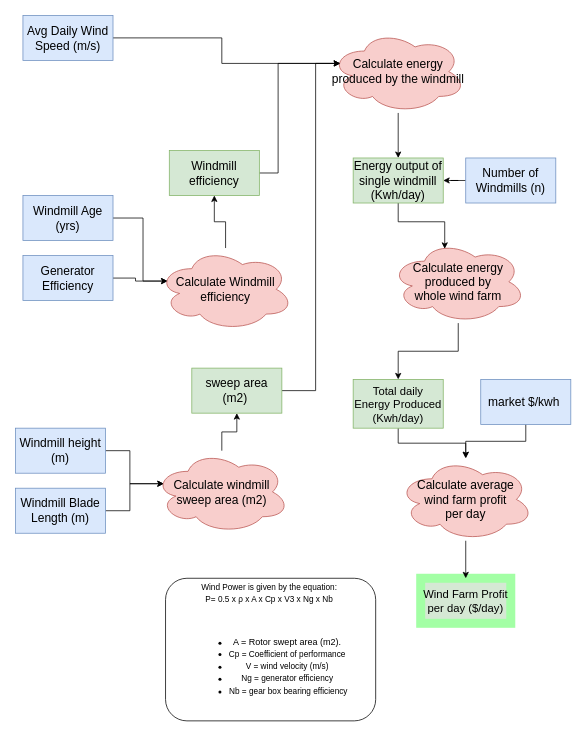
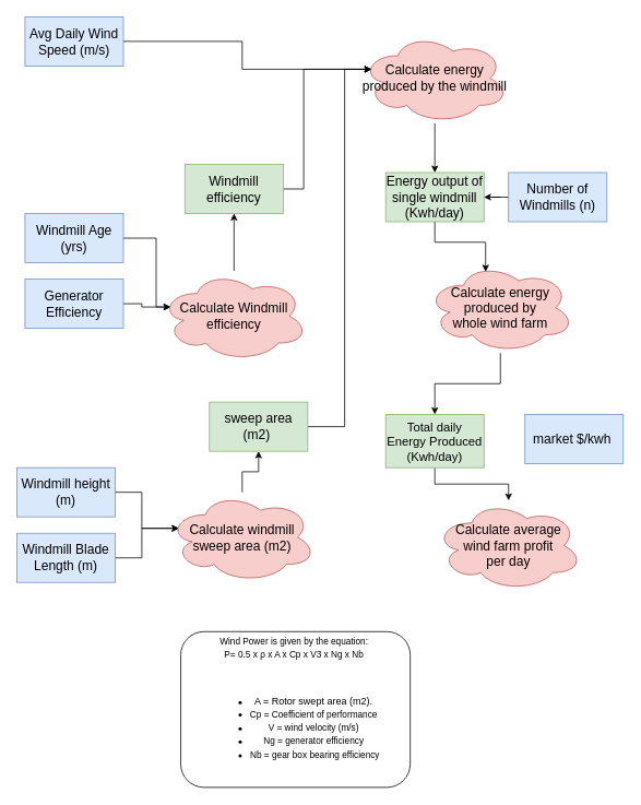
  <mxCell id="0" />
  <mxCell id="1" parent="0" />
  <mxCell id="2" style="edgeStyle=orthogonalEdgeStyle;rounded=0;orthogonalLoop=1;jettySize=auto;html=1;entryX=0.07;entryY=0.4;entryDx=0;entryDy=0;entryPerimeter=0;" edge="1" parent="1" source="3" target="19"><mxGeometry relative="1" as="geometry" /></mxCell>
  <mxCell id="3" value="Avg Daily Wind Speed (m/s)" style="rounded=0;whiteSpace=wrap;html=1;fontSize=16;fillColor=#dae8fc;strokeColor=#6c8ebf;" vertex="1" parent="1"><mxGeometry x="30" y="20" width="120" height="60" as="geometry" /></mxCell>
  <mxCell id="4" style="edgeStyle=orthogonalEdgeStyle;rounded=0;orthogonalLoop=1;jettySize=auto;html=1;" edge="1" parent="1" source="5" target="28"><mxGeometry relative="1" as="geometry" /></mxCell>
  <mxCell id="5" value="Number of Windmills (n)" style="rounded=0;whiteSpace=wrap;html=1;fontSize=16;fillColor=#dae8fc;strokeColor=#6c8ebf;" vertex="1" parent="1"><mxGeometry x="620" y="210" width="120" height="60" as="geometry" /></mxCell>
  <mxCell id="6" style="edgeStyle=orthogonalEdgeStyle;rounded=0;orthogonalLoop=1;jettySize=auto;html=1;entryX=0.07;entryY=0.4;entryDx=0;entryDy=0;entryPerimeter=0;" edge="1" parent="1" source="7" target="13"><mxGeometry relative="1" as="geometry" /></mxCell>
  <mxCell id="7" value="Windmill height (m)" style="rounded=0;whiteSpace=wrap;html=1;fontSize=16;fillColor=#dae8fc;strokeColor=#6c8ebf;" vertex="1" parent="1"><mxGeometry x="20" y="570" width="120" height="60" as="geometry" /></mxCell>
  <mxCell id="8" style="edgeStyle=orthogonalEdgeStyle;rounded=0;orthogonalLoop=1;jettySize=auto;html=1;entryX=0.07;entryY=0.4;entryDx=0;entryDy=0;entryPerimeter=0;" edge="1" parent="1" source="9" target="13"><mxGeometry relative="1" as="geometry" /></mxCell>
  <mxCell id="9" value="Windmill Blade Length (m)" style="rounded=0;whiteSpace=wrap;html=1;fontSize=16;fillColor=#dae8fc;strokeColor=#6c8ebf;" vertex="1" parent="1"><mxGeometry x="20" y="650" width="120" height="60" as="geometry" /></mxCell>
  <mxCell id="10" style="edgeStyle=orthogonalEdgeStyle;rounded=0;orthogonalLoop=1;jettySize=auto;html=1;entryX=0.07;entryY=0.4;entryDx=0;entryDy=0;entryPerimeter=0;" edge="1" parent="1" source="11" target="17"><mxGeometry relative="1" as="geometry"><Array as="points"><mxPoint x="190" y="290" /><mxPoint x="190" y="374" /></Array></mxGeometry></mxCell>
  <mxCell id="11" value="Windmill Age (yrs)" style="rounded=0;whiteSpace=wrap;html=1;fontSize=16;fillColor=#dae8fc;strokeColor=#6c8ebf;" vertex="1" parent="1"><mxGeometry x="30" y="260" width="120" height="60" as="geometry" /></mxCell>
  <mxCell id="12" style="edgeStyle=orthogonalEdgeStyle;rounded=0;orthogonalLoop=1;jettySize=auto;html=1;" edge="1" parent="1" source="13" target="24"><mxGeometry relative="1" as="geometry" /></mxCell>
  <mxCell id="13" value="Calculate windmill &lt;br&gt;sweep area (m2)" style="ellipse;shape=cloud;whiteSpace=wrap;html=1;fontSize=16;fillColor=#f8cecc;strokeColor=#b85450;" vertex="1" parent="1"><mxGeometry x="205" y="600" width="180" height="110" as="geometry" /></mxCell>
  <mxCell id="14" style="edgeStyle=orthogonalEdgeStyle;rounded=0;orthogonalLoop=1;jettySize=auto;html=1;entryX=0.07;entryY=0.4;entryDx=0;entryDy=0;entryPerimeter=0;" edge="1" parent="1" source="15" target="17"><mxGeometry relative="1" as="geometry" /></mxCell>
  <mxCell id="15" value="Generator Efficiency" style="rounded=0;whiteSpace=wrap;html=1;fontSize=16;fillColor=#dae8fc;strokeColor=#6c8ebf;" vertex="1" parent="1"><mxGeometry x="30" y="340" width="120" height="60" as="geometry" /></mxCell>
  <mxCell id="16" style="edgeStyle=orthogonalEdgeStyle;rounded=0;orthogonalLoop=1;jettySize=auto;html=1;" edge="1" parent="1" source="17" target="26"><mxGeometry relative="1" as="geometry" /></mxCell>
- <mxCell id="17" value="Calculate Windmill efficiency" style="ellipse;shape=cloud;whiteSpace=wrap;html=1;fontSize=16;fillColor=#f8cecc;strokeColor=#b85450;" vertex="1" parent="1"><mxGeometry x="210" y="330" width="180" height="110" as="geometry" /></mxCell>
+ <mxCell id="17" value="Calculate Windmill efficiency" style="ellipse;shape=cloud;whiteSpace=wrap;html=1;fontSize=16;fillColor=#f8cecc;strokeColor=#b85450;" vertex="1" parent="1"><mxGeometry x="195" y="330" width="180" height="110" as="geometry" /></mxCell>
  <mxCell id="18" style="edgeStyle=orthogonalEdgeStyle;rounded=0;orthogonalLoop=1;jettySize=auto;html=1;entryX=0.5;entryY=0;entryDx=0;entryDy=0;" edge="1" parent="1" source="19" target="28"><mxGeometry relative="1" as="geometry" /></mxCell>
  <mxCell id="19" value="Calculate energy produced by the windmill" style="ellipse;shape=cloud;whiteSpace=wrap;html=1;fontSize=16;fillColor=#f8cecc;strokeColor=#b85450;" vertex="1" parent="1"><mxGeometry x="440" y="40" width="180" height="110" as="geometry" /></mxCell>
  <mxCell id="20" value="&lt;p style=&quot;line-height: 1.38; margin-top: 0pt; margin-bottom: 0pt; font-size: 11px;&quot; dir=&quot;ltr&quot;&gt;&lt;font style=&quot;font-size: 11px;&quot;&gt;Wind Power is given by the equation:&amp;nbsp;&lt;/font&gt;&lt;/p&gt;&lt;font style=&quot;border-color: var(--border-color); font-size: 11px;&quot;&gt;P= 0.5 x ρ x A x Cp x V3 x Ng x Nb&amp;nbsp;&lt;/font&gt;&lt;p style=&quot;border-color: var(--border-color);&quot;&gt;&lt;/p&gt;&lt;span style=&quot;border-color: var(--border-color); font-variant-numeric: normal; font-variant-east-asian: normal; background-color: transparent; font-family: Arial; vertical-align: baseline;&quot;&gt;&lt;/span&gt;&lt;p style=&quot;line-height: 1.38; margin-top: 0pt; margin-bottom: 0pt; font-size: 11px;&quot; dir=&quot;ltr&quot;&gt;&lt;font style=&quot;font-size: 11px;&quot;&gt;&amp;nbsp;&lt;/font&gt;&lt;/p&gt;&lt;p style=&quot;line-height: 1.38; margin-top: 0pt; margin-bottom: 0pt;&quot; dir=&quot;ltr&quot;&gt;&lt;font style=&quot;font-size: 11px;&quot;&gt;&lt;br&gt;&lt;/font&gt;&lt;/p&gt;&lt;p style=&quot;line-height:1.38;margin-top:0pt;margin-bottom:0pt;&quot; dir=&quot;ltr&quot;&gt;&lt;/p&gt;&lt;ul style=&quot;margin-top:0;margin-bottom:0;padding-inline-start:48px;&quot;&gt;&lt;li aria-level=&quot;1&quot; style=&quot;list-style-type: disc; font-family: Arial; background-color: transparent; font-variant-numeric: normal; font-variant-east-asian: normal; vertical-align: baseline;&quot; dir=&quot;ltr&quot;&gt;A = Rotor swept area (m2).&amp;nbsp;&lt;p role=&quot;presentation&quot; style=&quot;line-height:1.38;margin-top:0pt;margin-bottom:0pt;&quot; dir=&quot;ltr&quot;&gt;&lt;/p&gt;&lt;/li&gt;&lt;li aria-level=&quot;1&quot; style=&quot;list-style-type: disc; font-family: Arial; background-color: transparent; font-variant-numeric: normal; font-variant-east-asian: normal; vertical-align: baseline;&quot; dir=&quot;ltr&quot;&gt;&lt;p role=&quot;presentation&quot; style=&quot;line-height:1.38;margin-top:0pt;margin-bottom:0pt;&quot; dir=&quot;ltr&quot;&gt;&lt;span style=&quot;background-color: transparent; font-variant-numeric: normal; font-variant-east-asian: normal; vertical-align: baseline;&quot;&gt;&lt;font style=&quot;font-size: 11px;&quot;&gt;Cp = Coefficient of performance&amp;nbsp;&lt;/font&gt;&lt;/span&gt;&lt;/p&gt;&lt;/li&gt;&lt;li aria-level=&quot;1&quot; style=&quot;list-style-type: disc; font-family: Arial; background-color: transparent; font-variant-numeric: normal; font-variant-east-asian: normal; vertical-align: baseline;&quot; dir=&quot;ltr&quot;&gt;&lt;p role=&quot;presentation&quot; style=&quot;line-height:1.38;margin-top:0pt;margin-bottom:0pt;&quot; dir=&quot;ltr&quot;&gt;&lt;span style=&quot;background-color: transparent; font-variant-numeric: normal; font-variant-east-asian: normal; vertical-align: baseline;&quot;&gt;&lt;font style=&quot;font-size: 11px;&quot;&gt;V = wind velocity (m/s)&amp;nbsp;&lt;/font&gt;&lt;/span&gt;&lt;/p&gt;&lt;/li&gt;&lt;li aria-level=&quot;1&quot; style=&quot;list-style-type: disc; font-family: Arial; background-color: transparent; font-variant-numeric: normal; font-variant-east-asian: normal; vertical-align: baseline;&quot; dir=&quot;ltr&quot;&gt;&lt;p role=&quot;presentation&quot; style=&quot;line-height:1.38;margin-top:0pt;margin-bottom:0pt;&quot; dir=&quot;ltr&quot;&gt;&lt;span style=&quot;background-color: transparent; font-variant-numeric: normal; font-variant-east-asian: normal; vertical-align: baseline;&quot;&gt;&lt;font style=&quot;font-size: 11px;&quot;&gt;Ng = generator efficiency&amp;nbsp;&lt;/font&gt;&lt;/span&gt;&lt;/p&gt;&lt;/li&gt;&lt;li aria-level=&quot;1&quot; style=&quot;list-style-type: disc; font-family: Arial; background-color: transparent; font-variant-numeric: normal; font-variant-east-asian: normal; vertical-align: baseline;&quot; dir=&quot;ltr&quot;&gt;&lt;p role=&quot;presentation&quot; style=&quot;line-height:1.38;margin-top:0pt;margin-bottom:0pt;&quot; dir=&quot;ltr&quot;&gt;&lt;span style=&quot;background-color: transparent; font-variant-numeric: normal; font-variant-east-asian: normal; vertical-align: baseline;&quot;&gt;&lt;font style=&quot;font-size: 11px;&quot;&gt;Nb = gear box bearing efficiency&lt;/font&gt;&lt;/span&gt;&lt;/p&gt;&lt;/li&gt;&lt;/ul&gt;&lt;br&gt;&lt;p&gt;&lt;/p&gt;&lt;font style=&quot;font-size: 11px;&quot;&gt;&lt;span id=&quot;docs-internal-guid-fce3b2b5-7fff-5d2a-cd3f-8f5319906ea2&quot;&gt;&lt;/span&gt;&lt;/font&gt;" style="rounded=1;whiteSpace=wrap;html=1;align=center;" vertex="1" parent="1"><mxGeometry x="220" y="770" width="280" height="190" as="geometry" /></mxCell>
- <mxCell id="21" style="edgeStyle=orthogonalEdgeStyle;rounded=0;orthogonalLoop=1;jettySize=auto;html=1;fontSize=15;" edge="1" parent="1" source="22" target="35"><mxGeometry relative="1" as="geometry" /></mxCell>
  <mxCell id="22" value="market $/kwh&amp;nbsp;" style="rounded=0;whiteSpace=wrap;html=1;fontSize=16;fillColor=#dae8fc;strokeColor=#6c8ebf;" vertex="1" parent="1"><mxGeometry x="640" y="505" width="120" height="60" as="geometry" /></mxCell>
  <mxCell id="23" style="edgeStyle=orthogonalEdgeStyle;rounded=0;orthogonalLoop=1;jettySize=auto;html=1;entryX=0.07;entryY=0.4;entryDx=0;entryDy=0;entryPerimeter=0;" edge="1" parent="1" source="24" target="19"><mxGeometry relative="1" as="geometry"><Array as="points"><mxPoint x="420" y="520" /><mxPoint x="420" y="84" /></Array></mxGeometry></mxCell>
  <mxCell id="24" value="&lt;span style=&quot;font-size: 16px;&quot;&gt;sweep area (m2)&amp;nbsp;&lt;/span&gt;" style="rounded=0;whiteSpace=wrap;html=1;fillColor=#d5e8d4;strokeColor=#82b366;" vertex="1" parent="1"><mxGeometry x="255" y="490" width="120" height="60" as="geometry" /></mxCell>
  <mxCell id="25" style="edgeStyle=orthogonalEdgeStyle;rounded=0;orthogonalLoop=1;jettySize=auto;html=1;entryX=0.07;entryY=0.4;entryDx=0;entryDy=0;entryPerimeter=0;" edge="1" parent="1" source="26" target="19"><mxGeometry relative="1" as="geometry"><Array as="points"><mxPoint x="370" y="230" /><mxPoint x="370" y="84" /></Array></mxGeometry></mxCell>
  <mxCell id="26" value="&lt;span style=&quot;font-size: 16px;&quot;&gt;Windmill efficiency&lt;/span&gt;" style="rounded=0;whiteSpace=wrap;html=1;fillColor=#d5e8d4;strokeColor=#82b366;" vertex="1" parent="1"><mxGeometry x="225" y="200" width="120" height="60" as="geometry" /></mxCell>
  <mxCell id="27" style="edgeStyle=orthogonalEdgeStyle;rounded=0;orthogonalLoop=1;jettySize=auto;html=1;entryX=0.4;entryY=0.1;entryDx=0;entryDy=0;entryPerimeter=0;" edge="1" parent="1" source="28" target="30"><mxGeometry relative="1" as="geometry" /></mxCell>
  <mxCell id="28" value="&lt;span style=&quot;font-size: 16px;&quot;&gt;Energy output of single windmill (Kwh/day)&lt;/span&gt;" style="rounded=0;whiteSpace=wrap;html=1;fillColor=#d5e8d4;strokeColor=#82b366;" vertex="1" parent="1"><mxGeometry x="470" y="210" width="120" height="60" as="geometry" /></mxCell>
  <mxCell id="29" style="edgeStyle=orthogonalEdgeStyle;rounded=0;orthogonalLoop=1;jettySize=auto;html=1;entryX=0.5;entryY=0;entryDx=0;entryDy=0;fontSize=15;" edge="1" parent="1" source="30" target="32"><mxGeometry relative="1" as="geometry" /></mxCell>
  <mxCell id="30" value="Calculate energy produced by &lt;br&gt;whole wind farm" style="ellipse;shape=cloud;whiteSpace=wrap;html=1;fontSize=16;fillColor=#f8cecc;strokeColor=#b85450;" vertex="1" parent="1"><mxGeometry x="520" y="320" width="180" height="110" as="geometry" /></mxCell>
  <mxCell id="31" style="edgeStyle=orthogonalEdgeStyle;rounded=0;orthogonalLoop=1;jettySize=auto;html=1;fontSize=15;" edge="1" parent="1" source="32" target="35"><mxGeometry relative="1" as="geometry" /></mxCell>
  <mxCell id="32" value="&lt;font style=&quot;font-size: 15px;&quot;&gt;Total daily Energy Produced (Kwh/day)&lt;/font&gt;" style="rounded=0;whiteSpace=wrap;html=1;fillColor=#d5e8d4;strokeColor=#82b366;" vertex="1" parent="1"><mxGeometry x="470" y="505" width="120" height="65" as="geometry" /></mxCell>
- <mxCell id="33" value="&lt;font style=&quot;font-size: 15px;&quot;&gt;Wind Farm Profit per day ($/day)&lt;/font&gt;" style="rounded=0;whiteSpace=wrap;html=1;fillColor=#d5e8d4;strokeColor=#a3ffa5;strokeWidth=12;" vertex="1" parent="1"><mxGeometry x="560" y="770" width="120" height="60" as="geometry" /></mxCell>
- <mxCell id="34" style="edgeStyle=orthogonalEdgeStyle;rounded=0;orthogonalLoop=1;jettySize=auto;html=1;fontSize=15;" edge="1" parent="1" source="35" target="33"><mxGeometry relative="1" as="geometry" /></mxCell>
  <mxCell id="35" value="Calculate average &lt;br&gt;wind farm profit &lt;br&gt;per day" style="ellipse;shape=cloud;whiteSpace=wrap;html=1;fontSize=16;fillColor=#f8cecc;strokeColor=#b85450;" vertex="1" parent="1"><mxGeometry x="530" y="610" width="180" height="110" as="geometry" /></mxCell>
